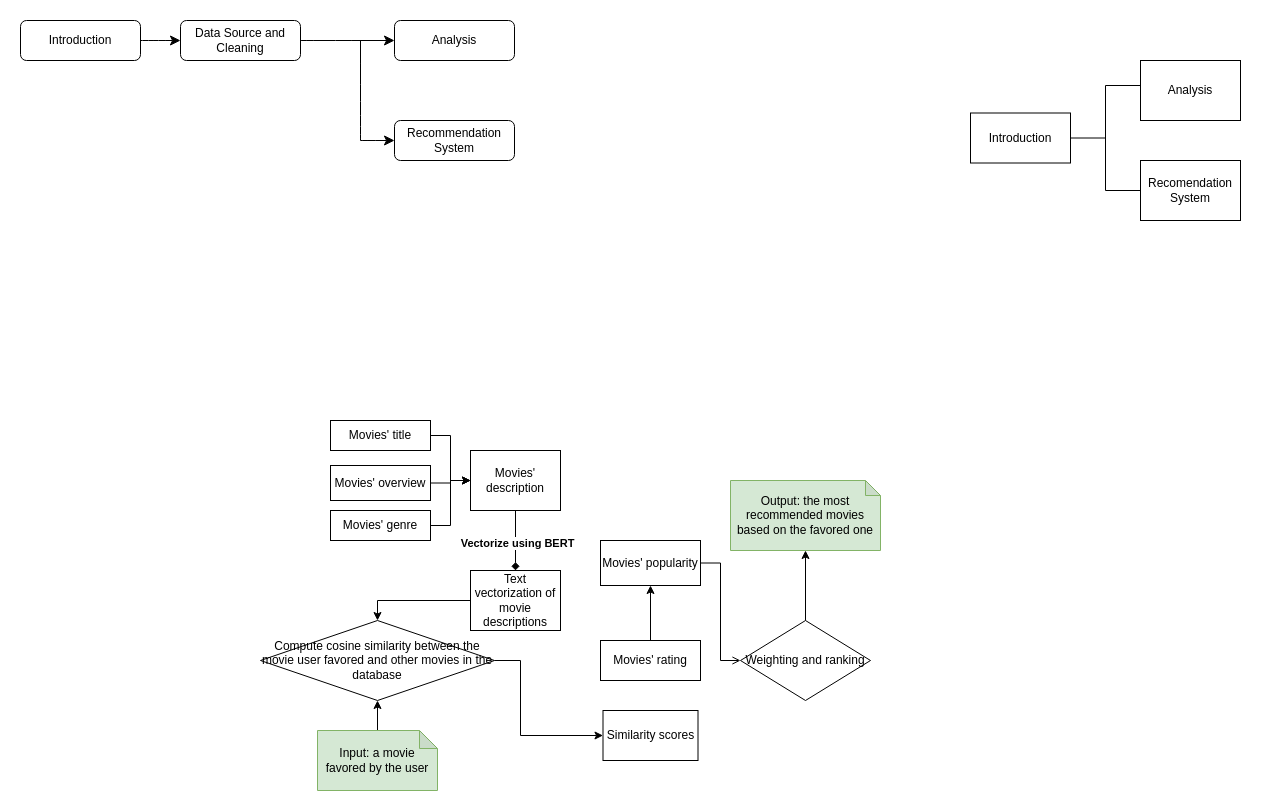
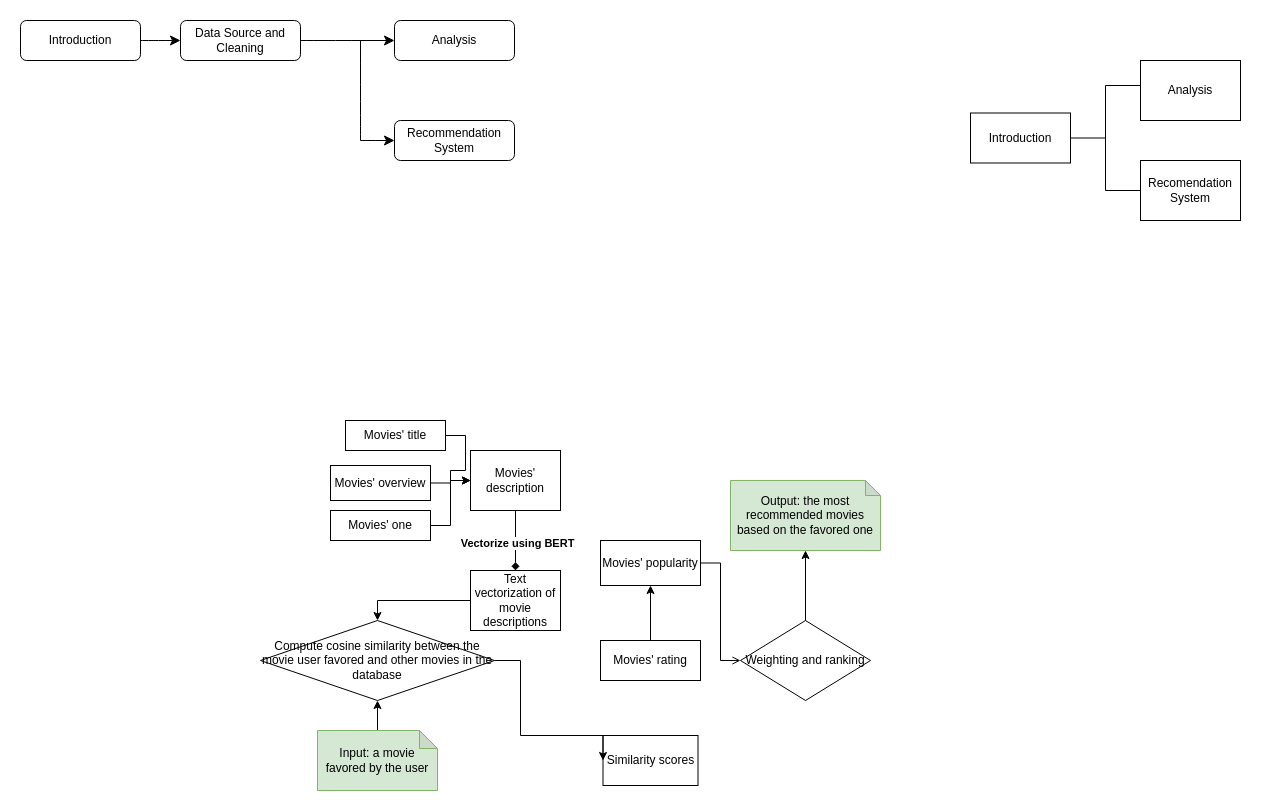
  <mxCell id="0" />
  <mxCell id="1" parent="0" />
  <mxCell id="2" value="Data Source and Cleaning" style="rounded=1;whiteSpace=wrap;html=1;fontSize=12;glass=0;strokeWidth=1;shadow=0;" parent="1" vertex="1"><mxGeometry x="180" y="20" width="120" height="40" as="geometry" /></mxCell>
  <mxCell id="3" value="Analysis" style="rounded=1;whiteSpace=wrap;html=1;fontSize=12;glass=0;strokeWidth=1;shadow=0;" parent="1" vertex="1"><mxGeometry x="394" y="20" width="120" height="40" as="geometry" /></mxCell>
  <mxCell id="4" value="" style="edgeStyle=orthogonalEdgeStyle;rounded=0;orthogonalLoop=1;jettySize=auto;html=1;" parent="1" source="5" target="12" edge="1"><mxGeometry relative="1" as="geometry" /></mxCell>
- <mxCell id="5" value="Movies' title" style="rounded=0;whiteSpace=wrap;html=1;" parent="1" vertex="1"><mxGeometry x="330" y="420" width="100" height="30" as="geometry" /></mxCell>
+ <mxCell id="5" value="Movies' title" style="rounded=0;whiteSpace=wrap;html=1;" parent="1" vertex="1"><mxGeometry x="345" y="420" width="100" height="30" as="geometry" /></mxCell>
  <mxCell id="6" value="" style="edgeStyle=orthogonalEdgeStyle;rounded=0;orthogonalLoop=1;jettySize=auto;html=1;" parent="1" source="7" target="12" edge="1"><mxGeometry relative="1" as="geometry" /></mxCell>
  <mxCell id="7" value="Movies' overview" style="rounded=0;whiteSpace=wrap;html=1;" parent="1" vertex="1"><mxGeometry x="330" y="465" width="100" height="35" as="geometry" /></mxCell>
  <mxCell id="8" style="edgeStyle=orthogonalEdgeStyle;rounded=0;orthogonalLoop=1;jettySize=auto;html=1;entryX=0;entryY=0.5;entryDx=0;entryDy=0;" parent="1" source="9" target="12" edge="1"><mxGeometry relative="1" as="geometry" /></mxCell>
- <mxCell id="9" value="Movies' genre" style="rounded=0;whiteSpace=wrap;html=1;" parent="1" vertex="1"><mxGeometry x="330" y="510" width="100" height="30" as="geometry" /></mxCell>
+ <mxCell id="9" value="Movies' one" style="rounded=0;whiteSpace=wrap;html=1;" parent="1" vertex="1"><mxGeometry x="330" y="510" width="100" height="30" as="geometry" /></mxCell>
  <mxCell id="10" value="" style="edgeStyle=orthogonalEdgeStyle;rounded=0;orthogonalLoop=1;jettySize=auto;html=1;endArrow=diamond;" parent="1" source="12" target="14" edge="1"><mxGeometry relative="1" as="geometry" /></mxCell>
  <mxCell id="11" value="Vectorize using BERT" style="edgeLabel;html=1;align=center;verticalAlign=middle;resizable=0;points=[];fontStyle=1" parent="10" vertex="1" connectable="0"><mxGeometry x="0.056" y="1" relative="1" as="geometry"><mxPoint as="offset" /></mxGeometry></mxCell>
  <mxCell id="12" value="Movies' description" style="whiteSpace=wrap;html=1;rounded=0;" parent="1" vertex="1"><mxGeometry x="470" y="450" width="90" height="60" as="geometry" /></mxCell>
  <mxCell id="13" value="" style="edgeStyle=orthogonalEdgeStyle;rounded=0;orthogonalLoop=1;jettySize=auto;html=1;exitX=0;exitY=0.5;exitDx=0;exitDy=0;" parent="1" source="14" target="17" edge="1"><mxGeometry relative="1" as="geometry" /></mxCell>
  <mxCell id="14" value="Text vectorization of movie descriptions" style="whiteSpace=wrap;html=1;rounded=0;" parent="1" vertex="1"><mxGeometry x="470" y="570" width="90" height="60" as="geometry" /></mxCell>
- <mxCell id="15" value="Similarity scores" style="whiteSpace=wrap;html=1;rounded=0;" parent="1" vertex="1"><mxGeometry x="602.5" y="710" width="95" height="50" as="geometry" /></mxCell>
+ <mxCell id="15" value="Similarity scores" style="whiteSpace=wrap;html=1;rounded=0;" parent="1" vertex="1"><mxGeometry x="602.5" y="735" width="95" height="50" as="geometry" /></mxCell>
  <mxCell id="16" style="edgeStyle=orthogonalEdgeStyle;rounded=0;orthogonalLoop=1;jettySize=auto;html=1;entryX=0;entryY=0.5;entryDx=0;entryDy=0;" parent="1" source="17" target="15" edge="1"><mxGeometry relative="1" as="geometry"><Array as="points"><mxPoint x="520" y="660" /><mxPoint x="520" y="735" /></Array></mxGeometry></mxCell>
  <mxCell id="17" value="Compute cosine similarity between the movie user favored and other movies in the database" style="rhombus;whiteSpace=wrap;html=1;direction=west;" parent="1" vertex="1"><mxGeometry x="260" y="620" width="234" height="80" as="geometry" /></mxCell>
  <mxCell id="18" style="edgeStyle=orthogonalEdgeStyle;rounded=0;orthogonalLoop=1;jettySize=auto;html=1;" parent="1" source="19" target="21" edge="1"><mxGeometry relative="1" as="geometry" /></mxCell>
  <mxCell id="19" value="Movies' rating" style="rounded=0;whiteSpace=wrap;html=1;" parent="1" vertex="1"><mxGeometry x="600" y="640" width="100" height="40" as="geometry" /></mxCell>
  <mxCell id="20" style="edgeStyle=orthogonalEdgeStyle;rounded=0;orthogonalLoop=1;jettySize=auto;html=1;entryX=0;entryY=0.5;entryDx=0;entryDy=0;endArrow=open;" parent="1" source="21" target="22" edge="1"><mxGeometry relative="1" as="geometry" /></mxCell>
  <mxCell id="21" value="Movies' popularity" style="rounded=0;whiteSpace=wrap;html=1;" parent="1" vertex="1"><mxGeometry x="600" y="540" width="100" height="45" as="geometry" /></mxCell>
  <mxCell id="22" value="Weighting and ranking" style="rhombus;whiteSpace=wrap;html=1;" parent="1" vertex="1"><mxGeometry x="740" y="620" width="130" height="80" as="geometry" /></mxCell>
  <mxCell id="23" value="Output: the most recommended movies based on the favored one" style="shape=note;whiteSpace=wrap;html=1;backgroundOutline=1;darkOpacity=0.05;fillColor=#d5e8d4;strokeColor=#82b366;size=15;" parent="1" vertex="1"><mxGeometry x="730" y="480" width="150" height="70" as="geometry" /></mxCell>
  <mxCell id="24" style="edgeStyle=orthogonalEdgeStyle;rounded=0;orthogonalLoop=1;jettySize=auto;html=1;entryX=0.5;entryY=0;entryDx=0;entryDy=0;" parent="1" source="25" target="17" edge="1"><mxGeometry relative="1" as="geometry" /></mxCell>
  <mxCell id="25" value="Input: a movie favored by the user" style="shape=note;whiteSpace=wrap;html=1;backgroundOutline=1;darkOpacity=0.05;size=18;fillColor=#d5e8d4;strokeColor=#82b366;" parent="1" vertex="1"><mxGeometry x="317" y="730" width="120" height="60" as="geometry" /></mxCell>
  <mxCell id="26" style="edgeStyle=orthogonalEdgeStyle;rounded=0;orthogonalLoop=1;jettySize=auto;html=1;entryX=0.5;entryY=1;entryDx=0;entryDy=0;entryPerimeter=0;" parent="1" source="22" target="23" edge="1"><mxGeometry relative="1" as="geometry" /></mxCell>
  <mxCell id="27" value="Introduction" style="rounded=0;whiteSpace=wrap;html=1;" vertex="1" parent="1"><mxGeometry x="970" y="112.5" width="100" height="50" as="geometry" /></mxCell>
  <mxCell id="28" value="Analysis" style="rounded=0;whiteSpace=wrap;html=1;" vertex="1" parent="1"><mxGeometry x="1140" y="60" width="100" height="60" as="geometry" /></mxCell>
  <mxCell id="29" value="" style="strokeWidth=1;html=1;shape=mxgraph.flowchart.annotation_2;align=left;labelPosition=right;pointerEvents=1;" vertex="1" parent="1"><mxGeometry x="1070" y="85" width="70" height="105" as="geometry" /></mxCell>
  <mxCell id="30" value="Recomendation System" style="rounded=0;whiteSpace=wrap;html=1;" vertex="1" parent="1"><mxGeometry x="1140" y="160" width="100" height="60" as="geometry" /></mxCell>
  <mxCell id="31" style="edgeStyle=none;curved=1;rounded=0;orthogonalLoop=1;jettySize=auto;html=1;entryX=0;entryY=0.5;entryDx=0;entryDy=0;fontSize=12;startSize=8;endSize=8;" edge="1" parent="1" source="32" target="2"><mxGeometry relative="1" as="geometry" /></mxCell>
  <mxCell id="32" value="Introduction" style="rounded=1;whiteSpace=wrap;html=1;fontSize=12;glass=0;strokeWidth=1;shadow=0;" vertex="1" parent="1"><mxGeometry x="20" y="20" width="120" height="40" as="geometry" /></mxCell>
  <mxCell id="33" value="Recommendation System" style="rounded=1;whiteSpace=wrap;html=1;fontSize=12;glass=0;strokeWidth=1;shadow=0;" vertex="1" parent="1"><mxGeometry x="394" y="120" width="120" height="40" as="geometry" /></mxCell>
  <mxCell id="34" value="" style="group" vertex="1" connectable="0" parent="1"><mxGeometry x="360" y="40" height="100" as="geometry" /></mxCell>
  <mxCell id="35" value="" style="group" vertex="1" connectable="0" parent="34"><mxGeometry height="100" as="geometry" /></mxCell>
  <mxCell id="36" value="" style="endArrow=none;html=1;rounded=0;fontSize=12;startSize=8;endSize=8;curved=1;" edge="1" parent="35"><mxGeometry width="50" height="50" relative="1" as="geometry"><mxPoint y="100" as="sourcePoint" /><mxPoint as="targetPoint" /></mxGeometry></mxCell>
  <mxCell id="37" value="" style="endArrow=classic;html=1;rounded=0;fontSize=12;startSize=8;endSize=8;curved=1;entryX=0;entryY=0.5;entryDx=0;entryDy=0;" edge="1" parent="35" target="33"><mxGeometry width="50" height="50" relative="1" as="geometry"><mxPoint y="100" as="sourcePoint" /><mxPoint x="70" y="80" as="targetPoint" /></mxGeometry></mxCell>
  <mxCell id="38" value="" style="endArrow=classic;html=1;rounded=0;fontSize=12;startSize=8;endSize=8;curved=1;entryX=0;entryY=0.5;entryDx=0;entryDy=0;" edge="1" parent="34" target="3"><mxGeometry width="50" height="50" relative="1" as="geometry"><mxPoint as="sourcePoint" /><mxPoint x="20" y="-30" as="targetPoint" /></mxGeometry></mxCell>
  <mxCell id="39" value="" style="endArrow=none;html=1;rounded=0;fontSize=12;startSize=8;endSize=8;curved=1;exitX=1;exitY=0.5;exitDx=0;exitDy=0;" edge="1" parent="1" source="2"><mxGeometry width="50" height="50" relative="1" as="geometry"><mxPoint x="330" y="40" as="sourcePoint" /><mxPoint x="390" y="40" as="targetPoint" /></mxGeometry></mxCell>
